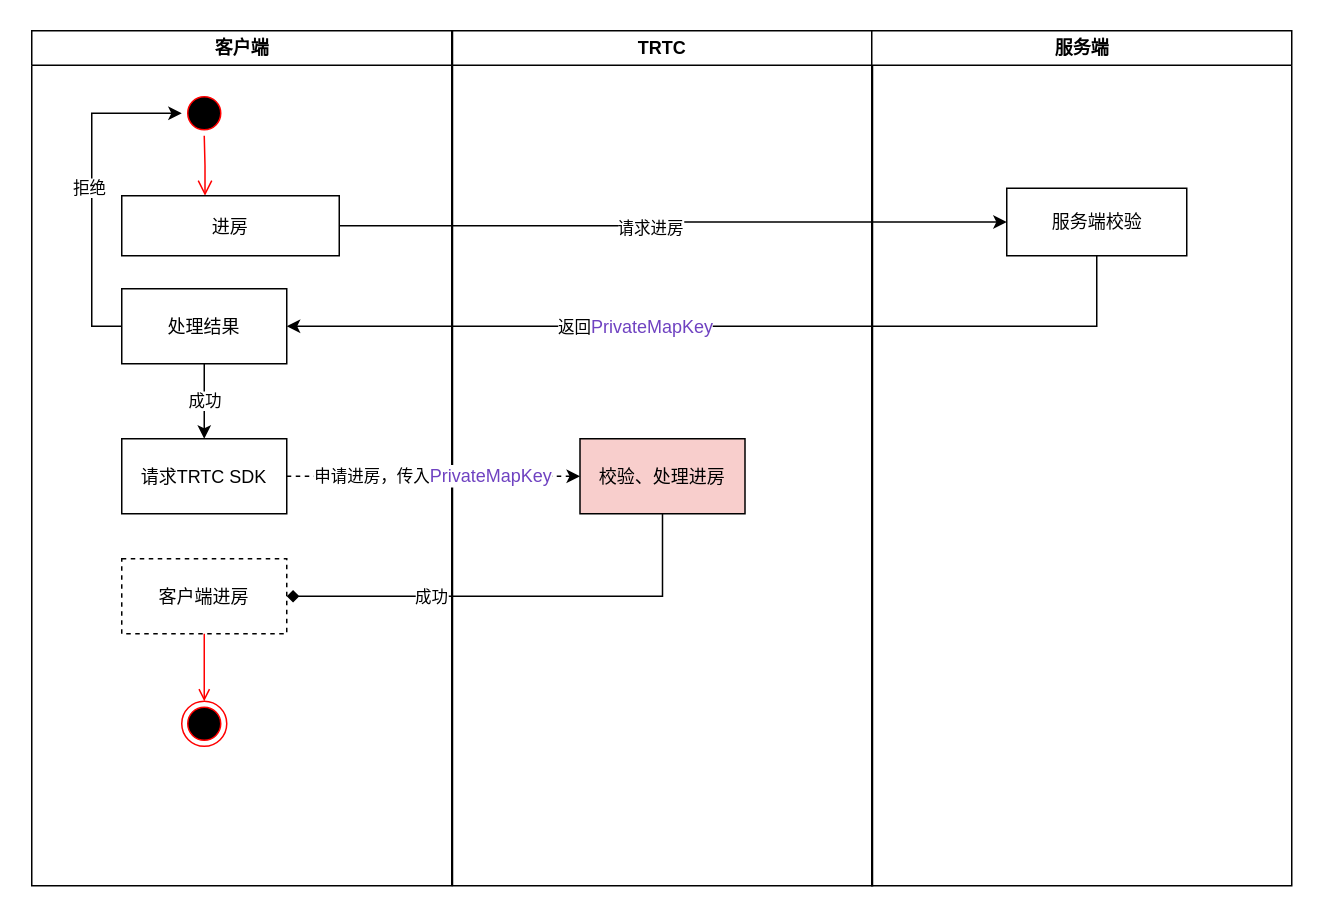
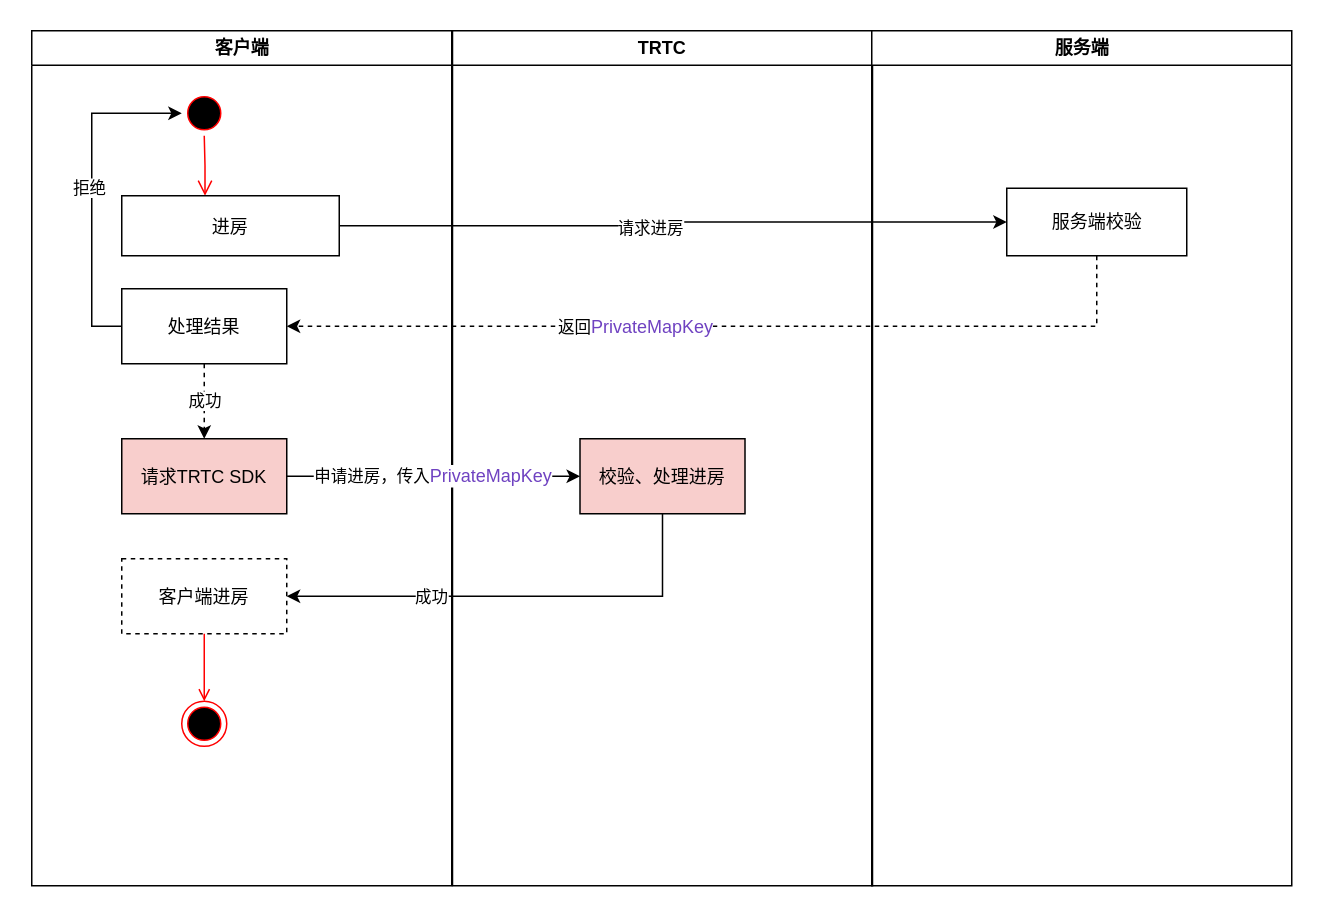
  <mxCell id="0" />
  <mxCell id="1" parent="0" />
  <mxCell id="2" value="客户端" style="swimlane;whiteSpace=wrap" parent="1" vertex="1"><mxGeometry x="20.5" y="20" width="280" height="570" as="geometry" /></mxCell>
  <mxCell id="3" value="" style="ellipse;shape=startState;fillColor=#000000;strokeColor=#ff0000;" parent="2" vertex="1"><mxGeometry x="100" y="40" width="30" height="30" as="geometry" /></mxCell>
  <mxCell id="4" value="" style="edgeStyle=elbowEdgeStyle;elbow=horizontal;verticalAlign=bottom;endArrow=open;endSize=8;strokeColor=#FF0000;endFill=1;rounded=0" parent="2" source="3" target="5" edge="1"><mxGeometry x="100" y="40" as="geometry"><mxPoint x="115" y="110" as="targetPoint" /></mxGeometry></mxCell>
  <mxCell id="5" value="进房" style="" parent="2" vertex="1"><mxGeometry x="60" y="110" width="145" height="40" as="geometry" /></mxCell>
  <mxCell id="6" style="edgeStyle=orthogonalEdgeStyle;rounded=0;orthogonalLoop=1;jettySize=auto;html=1;exitX=0;exitY=0.5;exitDx=0;exitDy=0;entryX=0;entryY=0.5;entryDx=0;entryDy=0;" parent="2" source="9" target="3" edge="1"><mxGeometry relative="1" as="geometry" /></mxCell>
  <mxCell id="7" value="拒绝" style="edgeLabel;html=1;align=center;verticalAlign=middle;resizable=0;points=[];" parent="6" vertex="1" connectable="0"><mxGeometry x="0.018" y="3" relative="1" as="geometry"><mxPoint x="1" as="offset" /></mxGeometry></mxCell>
- <mxCell id="8" value="成功" style="edgeStyle=orthogonalEdgeStyle;rounded=0;orthogonalLoop=1;jettySize=auto;html=1;exitX=0.5;exitY=1;exitDx=0;exitDy=0;entryX=0.5;entryY=0;entryDx=0;entryDy=0;" parent="2" source="9" target="10" edge="1"><mxGeometry relative="1" as="geometry" /></mxCell>
+ <mxCell id="8" value="成功" style="edgeStyle=orthogonalEdgeStyle;rounded=0;orthogonalLoop=1;jettySize=auto;html=1;exitX=0.5;exitY=1;exitDx=0;exitDy=0;entryX=0.5;entryY=0;entryDx=0;entryDy=0;dashed=1;" parent="2" source="9" target="10" edge="1"><mxGeometry relative="1" as="geometry" /></mxCell>
  <mxCell id="9" value="处理结果" style="" parent="2" vertex="1"><mxGeometry x="60" y="172" width="110" height="50" as="geometry" /></mxCell>
- <mxCell id="10" value="请求TRTC SDK" style="" parent="2" vertex="1"><mxGeometry x="60" y="272" width="110" height="50" as="geometry" /></mxCell>
+ <mxCell id="10" value="请求TRTC SDK" style="fillColor=#f8cecc;" parent="2" vertex="1"><mxGeometry x="60" y="272" width="110" height="50" as="geometry" /></mxCell>
  <mxCell id="11" value="客户端进房" style="dashed=1;" parent="2" vertex="1"><mxGeometry x="60" y="352" width="110" height="50" as="geometry" /></mxCell>
  <mxCell id="12" value="" style="ellipse;shape=endState;fillColor=#000000;strokeColor=#ff0000" parent="2" vertex="1"><mxGeometry x="100" y="447" width="30" height="30" as="geometry" /></mxCell>
  <mxCell id="13" value="" style="endArrow=open;strokeColor=#FF0000;endFill=1;rounded=0" parent="2" target="12" edge="1"><mxGeometry relative="1" as="geometry"><mxPoint x="115" y="402" as="sourcePoint" /></mxGeometry></mxCell>
  <mxCell id="14" value="TRTC" style="swimlane;whiteSpace=wrap" parent="1" vertex="1"><mxGeometry x="301" y="20" width="280" height="570" as="geometry" /></mxCell>
  <mxCell id="15" value="校验、处理进房" style="fillColor=#f8cecc;" parent="14" vertex="1"><mxGeometry x="85" y="272" width="110" height="50" as="geometry" /></mxCell>
  <mxCell id="16" value="服务端" style="swimlane;whiteSpace=wrap" parent="1" vertex="1"><mxGeometry x="580.5" y="20" width="280" height="570" as="geometry" /></mxCell>
  <mxCell id="17" value="服务端校验" style="whiteSpace=wrap;html=1;" parent="16" vertex="1"><mxGeometry x="90" y="105" width="120" height="45" as="geometry" /></mxCell>
  <mxCell id="18" value="" style="edgeStyle=orthogonalEdgeStyle;rounded=0;orthogonalLoop=1;jettySize=auto;html=1;" parent="1" source="5" target="17" edge="1"><mxGeometry relative="1" as="geometry" /></mxCell>
  <mxCell id="19" value="请求进房" style="edgeLabel;html=1;align=center;verticalAlign=middle;resizable=0;points=[];" parent="18" vertex="1" connectable="0"><mxGeometry x="-0.005" y="2" relative="1" as="geometry"><mxPoint x="-13.5" y="2" as="offset" /></mxGeometry></mxCell>
- <mxCell id="20" style="edgeStyle=orthogonalEdgeStyle;rounded=0;orthogonalLoop=1;jettySize=auto;html=1;entryX=1;entryY=0.5;entryDx=0;entryDy=0;exitX=0.5;exitY=1;exitDx=0;exitDy=0;" parent="1" source="17" target="9" edge="1"><mxGeometry relative="1" as="geometry"><mxPoint x="666" y="192" as="sourcePoint" /></mxGeometry></mxCell>
+ <mxCell id="20" style="edgeStyle=orthogonalEdgeStyle;rounded=0;orthogonalLoop=1;jettySize=auto;html=1;entryX=1;entryY=0.5;entryDx=0;entryDy=0;exitX=0.5;exitY=1;exitDx=0;exitDy=0;dashed=1;" parent="1" source="17" target="9" edge="1"><mxGeometry relative="1" as="geometry"><mxPoint x="666" y="192" as="sourcePoint" /></mxGeometry></mxCell>
  <mxCell id="21" value="返回&lt;span style=&quot;color: rgb(111 , 66 , 193) ; font-family: , &amp;#34;consolas&amp;#34; , &amp;#34;liberation mono&amp;#34; , &amp;#34;menlo&amp;#34; , monospace ; font-size: 12px&quot;&gt;PrivateMapKey&lt;/span&gt;" style="edgeLabel;html=1;align=center;verticalAlign=middle;resizable=0;points=[];" parent="20" vertex="1" connectable="0"><mxGeometry x="0.228" y="4" relative="1" as="geometry"><mxPoint x="4.5" y="-4" as="offset" /></mxGeometry></mxCell>
- <mxCell id="22" style="edgeStyle=orthogonalEdgeStyle;rounded=0;orthogonalLoop=1;jettySize=auto;html=1;exitX=1;exitY=0.5;exitDx=0;exitDy=0;entryX=0;entryY=0.5;entryDx=0;entryDy=0;dashed=1;" parent="1" source="10" target="15" edge="1"><mxGeometry relative="1" as="geometry" /></mxCell>
+ <mxCell id="22" style="edgeStyle=orthogonalEdgeStyle;rounded=0;orthogonalLoop=1;jettySize=auto;html=1;exitX=1;exitY=0.5;exitDx=0;exitDy=0;entryX=0;entryY=0.5;entryDx=0;entryDy=0;" parent="1" source="10" target="15" edge="1"><mxGeometry relative="1" as="geometry" /></mxCell>
  <mxCell id="23" value="申请进房，传入&lt;span style=&quot;color: rgb(111 , 66 , 193) ; font-family: , &amp;#34;consolas&amp;#34; , &amp;#34;liberation mono&amp;#34; , &amp;#34;menlo&amp;#34; , monospace ; font-size: 12px&quot;&gt;PrivateMapKey&lt;/span&gt;" style="edgeLabel;html=1;align=center;verticalAlign=middle;resizable=0;points=[];" parent="22" vertex="1" connectable="0"><mxGeometry x="-0.013" y="1" relative="1" as="geometry"><mxPoint x="1" as="offset" /></mxGeometry></mxCell>
- <mxCell id="24" style="edgeStyle=orthogonalEdgeStyle;rounded=0;orthogonalLoop=1;jettySize=auto;html=1;exitX=0.5;exitY=1;exitDx=0;exitDy=0;entryX=1;entryY=0.5;entryDx=0;entryDy=0;endArrow=diamond;" parent="1" source="15" target="11" edge="1"><mxGeometry relative="1" as="geometry" /></mxCell>
+ <mxCell id="24" style="edgeStyle=orthogonalEdgeStyle;rounded=0;orthogonalLoop=1;jettySize=auto;html=1;exitX=0.5;exitY=1;exitDx=0;exitDy=0;entryX=1;entryY=0.5;entryDx=0;entryDy=0;" parent="1" source="15" target="11" edge="1"><mxGeometry relative="1" as="geometry" /></mxCell>
  <mxCell id="25" value="成功" style="edgeLabel;html=1;align=center;verticalAlign=middle;resizable=0;points=[];" parent="24" vertex="1" connectable="0"><mxGeometry x="0.087" y="-1" relative="1" as="geometry"><mxPoint x="-44" y="1" as="offset" /></mxGeometry></mxCell>
